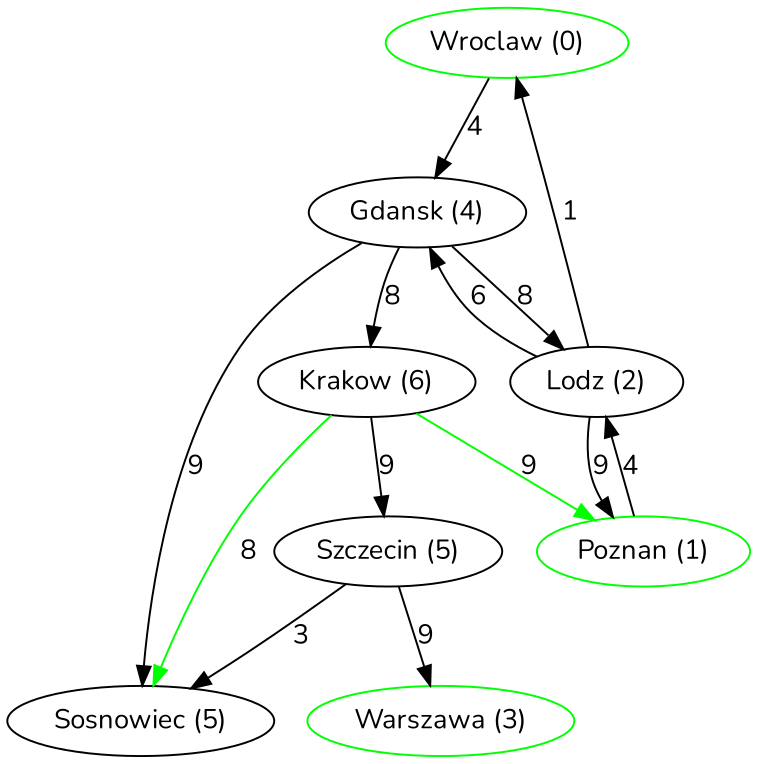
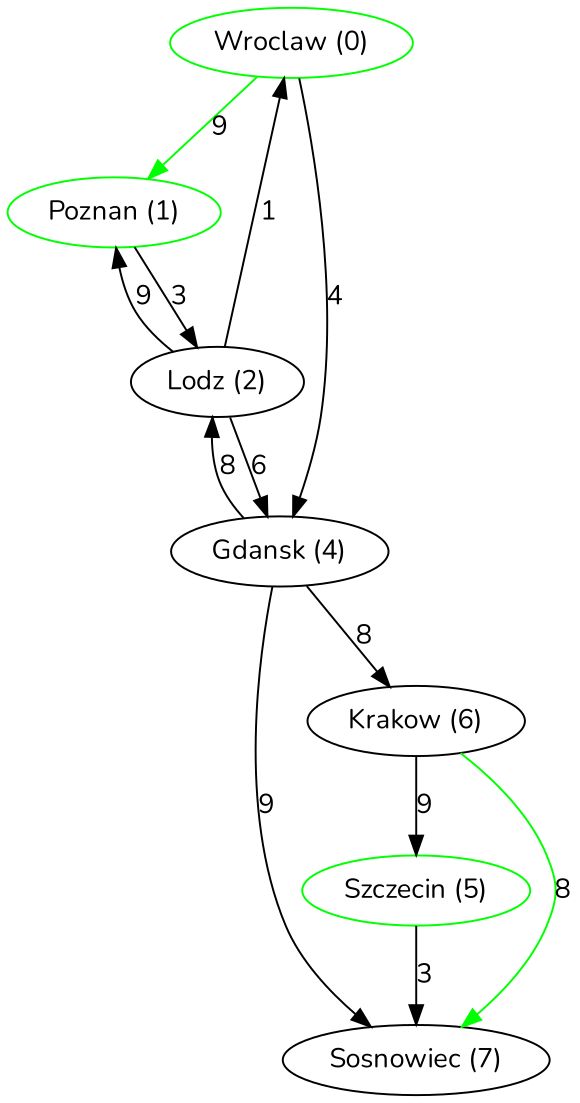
  digraph {
    fontname=Nunito
    node [fontname=Nunito]
    edge [fontname=Nunito]
    n1 [color=green label="Wroclaw (0)"]
    n2 [color=green label="Poznan (1)"]
    n3 [label="Gdansk (4)"]
    n4 [label="Lodz (2)"]
-   n5 [label="Sosnowiec (5)"]
+   n5 [label="Sosnowiec (7)"]
    n6 [label="Krakow (6)"]
-   n7 [color=green label="Warszawa (3)"]
-   n8 [color=black label="Szczecin (5)"]
-   n6 -> n2 [color=green label=9]
+   n8 [color=green label="Szczecin (5)"]
+   n1 -> n2 [color=green label=9]
    n1 -> n3 [label=4]
-   n2 -> n4 [label=4]
+   n2 -> n4 [label=3]
    n3 -> n4 [label=8]
    n3 -> n5 [label=9]
    n3 -> n6 [label=8]
    n4 -> n1 [label=1]
    n4 -> n2 [label=9]
    n4 -> n3 [label=6]
    n6 -> n5 [color=green label=8]
    n6 -> n8 [label=9]
    n8 -> n5 [label=3]
-   n8 -> n7 [label=9]
  }
